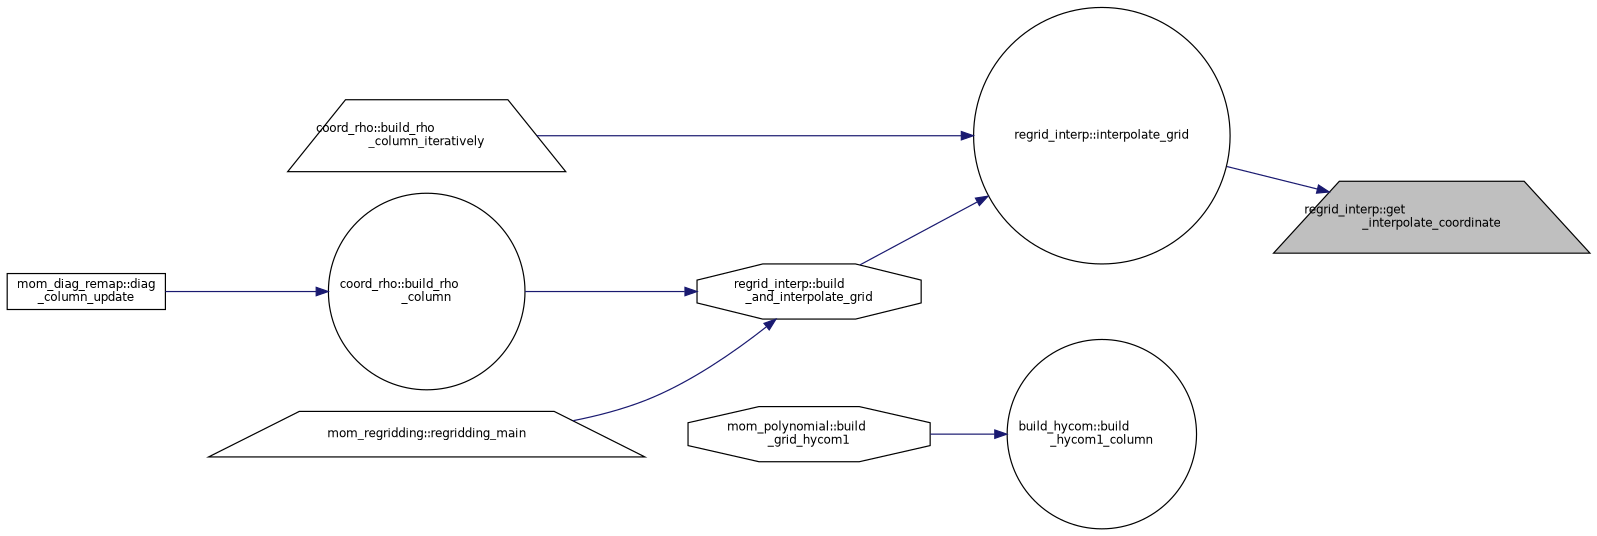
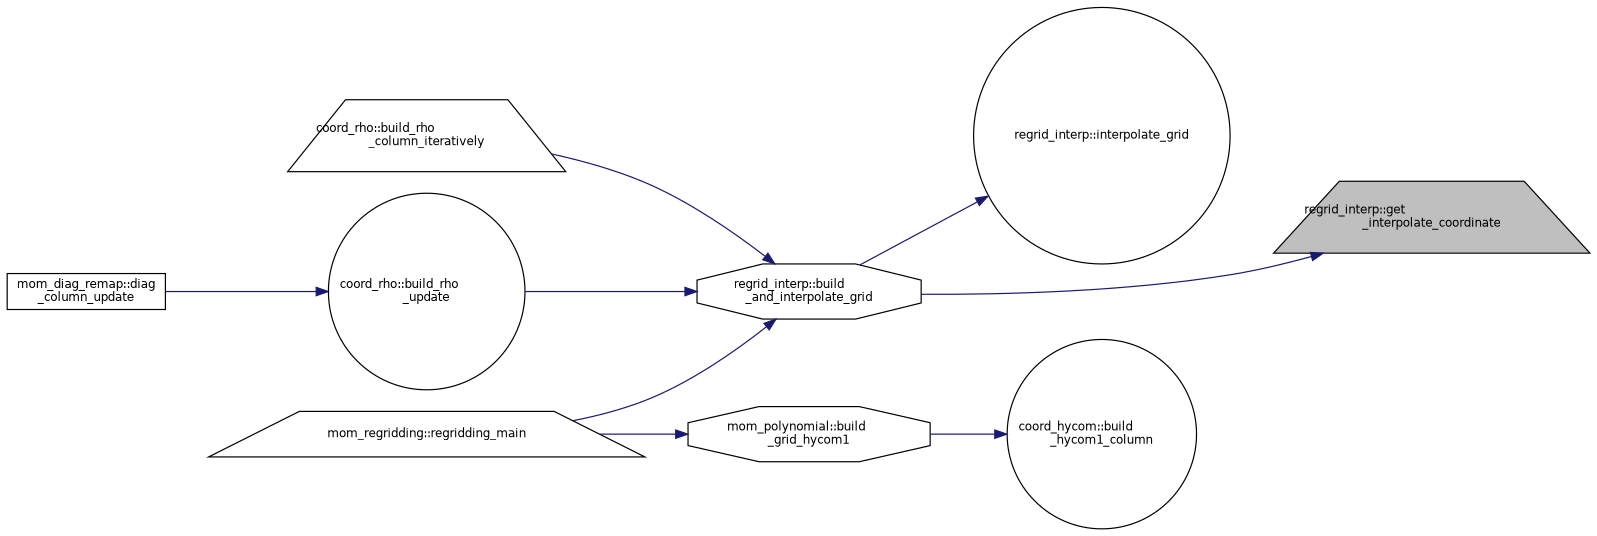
  digraph {
    rankdir=RL
    node [color=black fillcolor=white fontname=Helvetica fontsize=10 shape=trapezium style=filled]
    edge [color=midnightblue dir=back fontname=Helvetica fontsize=10 labelfontname=Helvetica labelfontsize=10 style=solid]
    n1 [fillcolor=grey75 fontcolor=black height=0.2 label="regrid_interp::get\l_interpolate_coordinate" width=0.4]
    n2 [height=0.2 label="regrid_interp::interpolate_grid" shape=circle width=0.4]
    n3 [height=0.2 label="regrid_interp::build\l_and_interpolate_grid" shape=octagon width=0.4]
-   n4 [height=0.2 label="coord_rho::build_rho\l_column" shape=circle width=0.4]
+   n4 [height=0.2 label="coord_rho::build_rho\l_update" shape=circle width=0.4]
    n5 [height=0.2 label="coord_rho::build_rho\l_column_iteratively" width=0.4]
    n6 [height=0.2 label="mom_regridding::regridding_main" width=0.4]
-   n7 [height=0.2 label="build_hycom::build\l_hycom1_column" shape=circle width=0.4]
+   n7 [height=0.2 label="coord_hycom::build\l_hycom1_column" shape=circle width=0.4]
    n8 [height=0.2 label="mom_polynomial::build\l_grid_hycom1" shape=octagon width=0.4]
    n9 [height=0.2 label="mom_diag_remap::diag\l_column_update" shape=box width=0.4]
-   n1 -> n2
+   n1 -> n3
    n2 -> n3
    n3 -> n4
-   n2 -> n5
+   n3 -> n5
    n3 -> n6
    n4 -> n9
    n7 -> n8
+   n8 -> n6
  }
